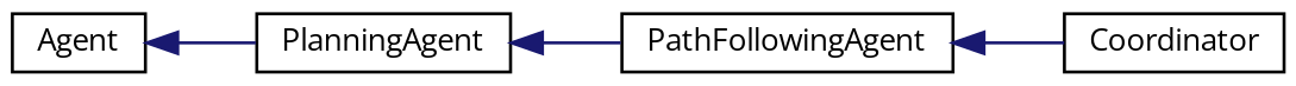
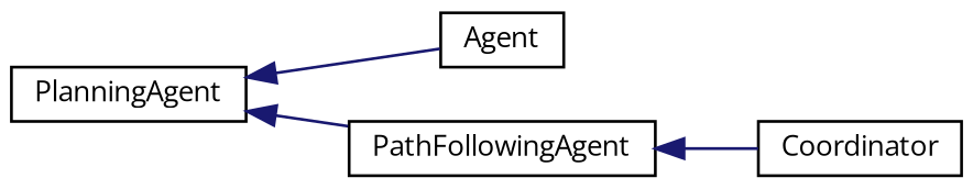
  digraph {
    fontname="Open Sans"
    rankdir=LR
    node [color=black fillcolor=white fontname="Open Sans" fontsize=10 shape=record style=filled]
    edge [color=midnightblue dir=back fontname="Open Sans" fontsize=10 labelfontname=Helvetica labelfontsize=10 style=solid]
    n1 [height=0.2 label=Agent width=0.4]
    n2 [height=0.2 label=PlanningAgent width=0.4]
    n3 [height=0.2 label=Coordinator width=0.4]
    n4 [height=0.2 label=PathFollowingAgent width=0.4]
-   n1 -> n2
+   n2 -> n1
    n2 -> n4
    n4 -> n3
  }
